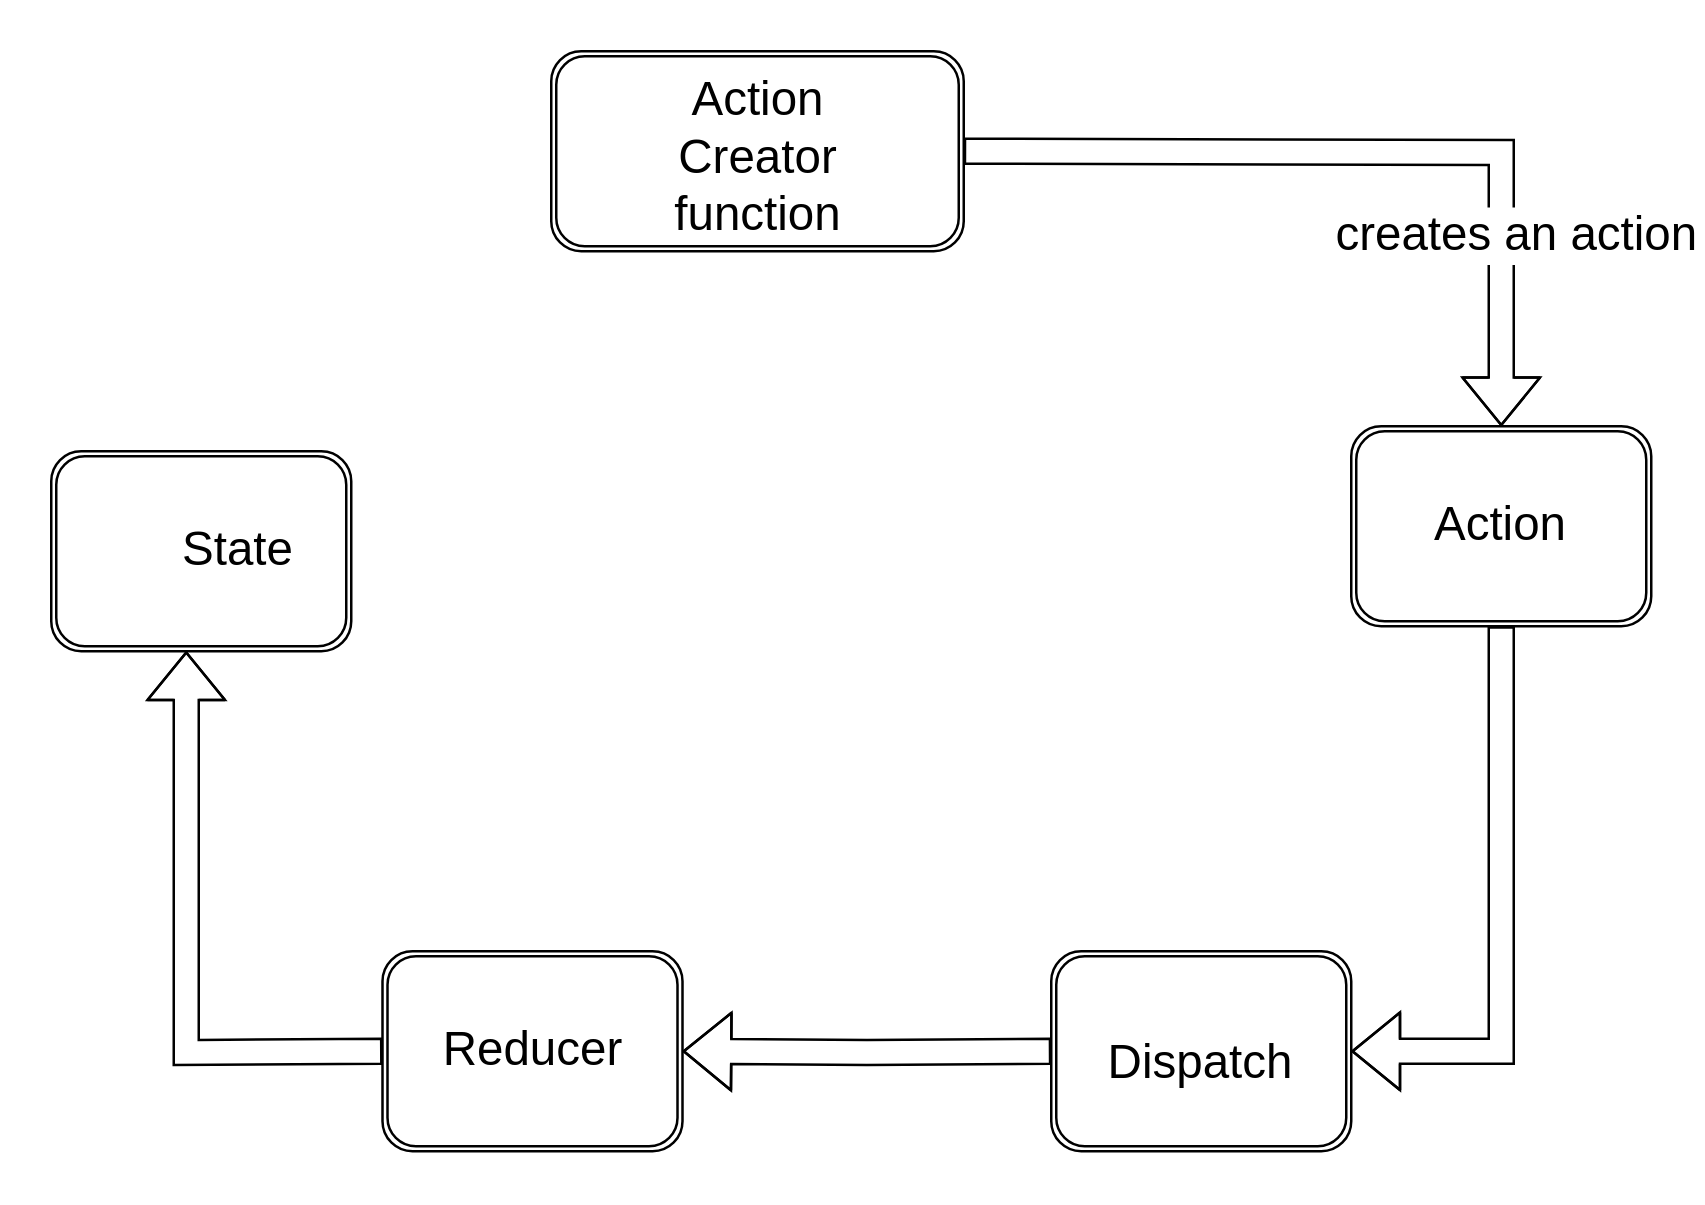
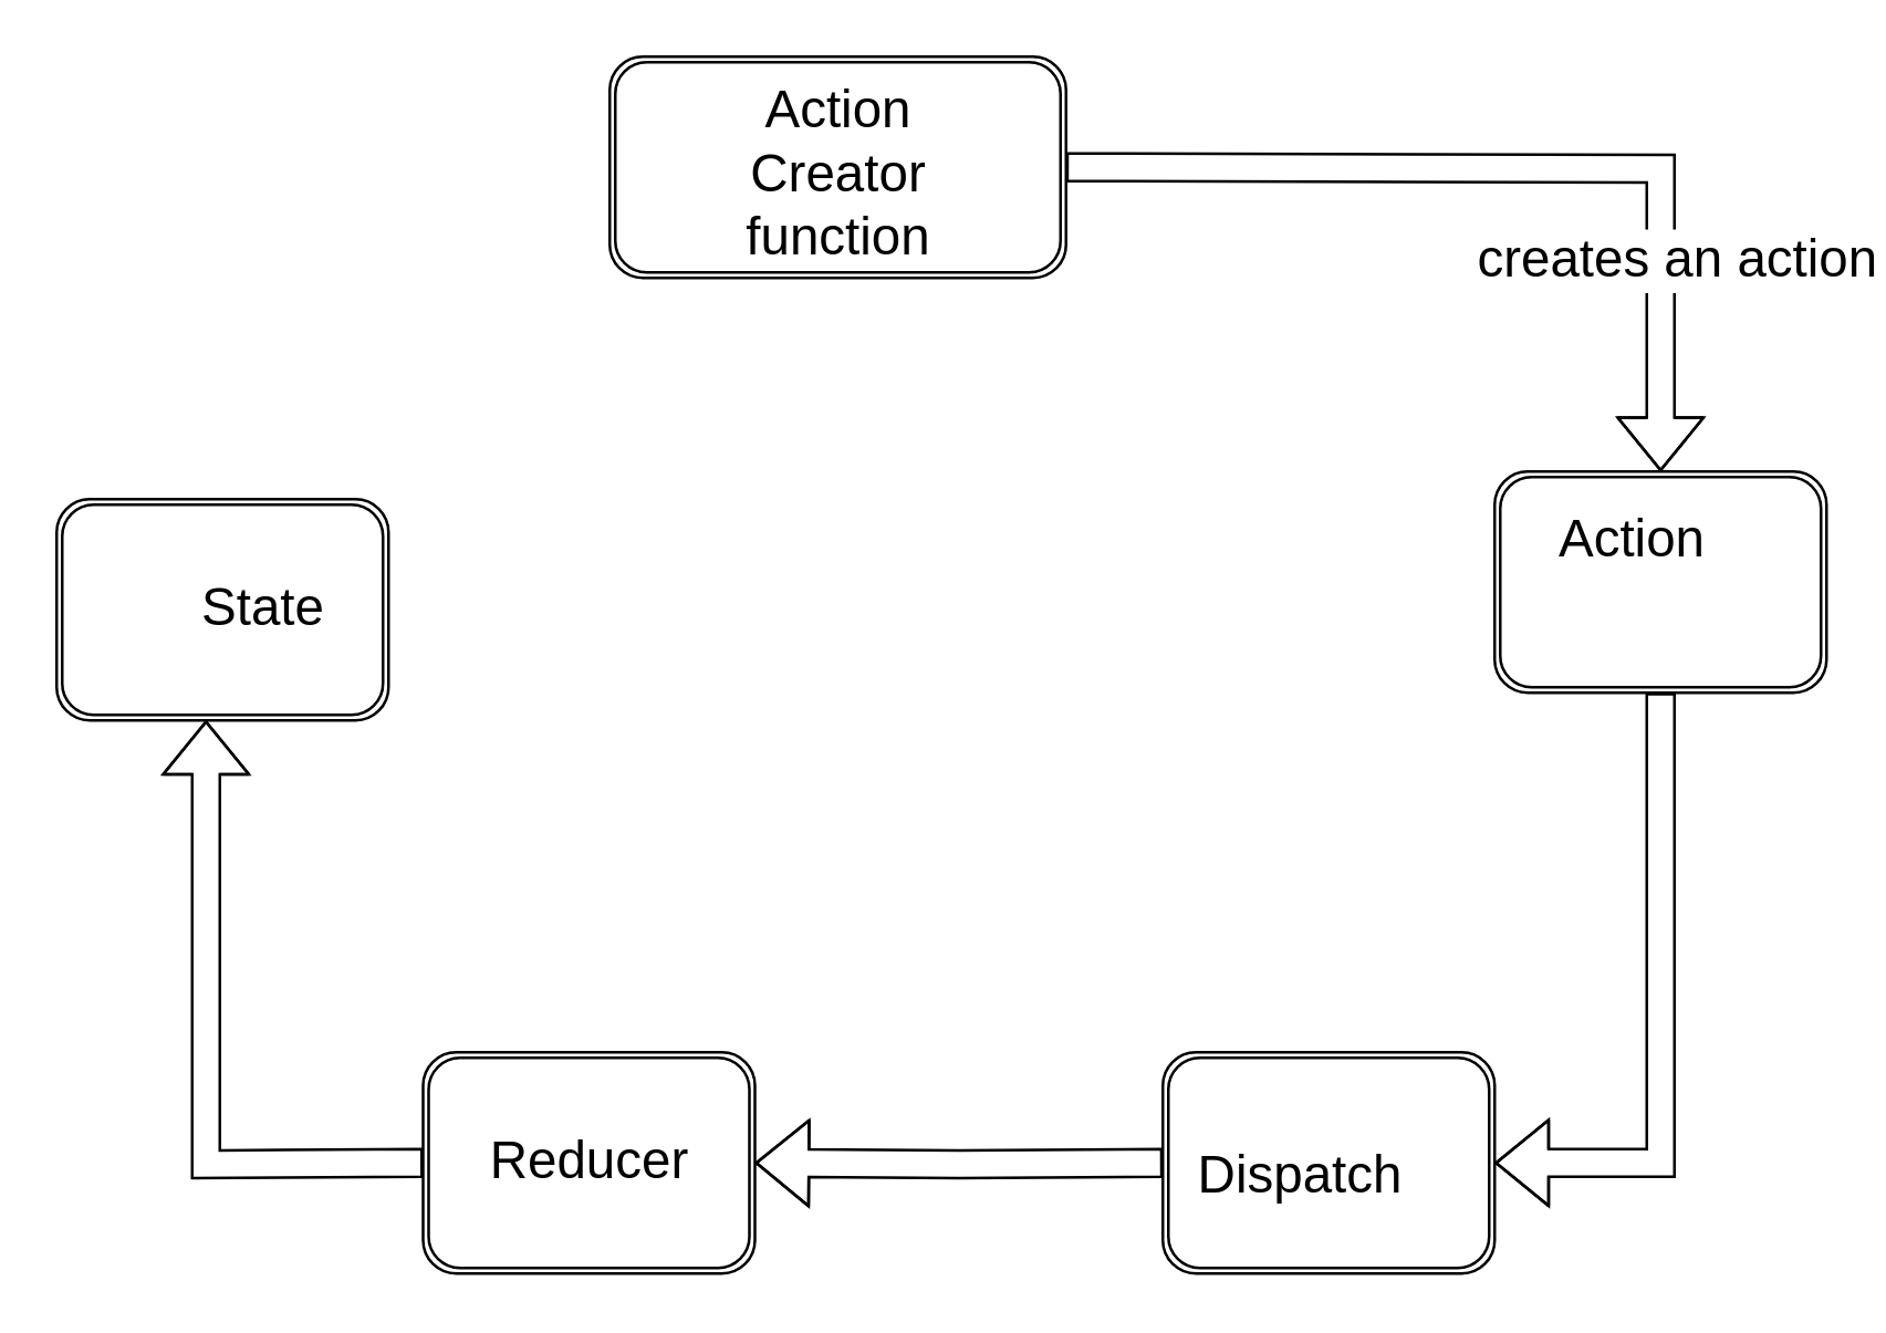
  <mxCell id="0" />
  <mxCell id="1" parent="0" />
  <mxCell id="2" value="" style="shape=ext;double=1;rounded=1;whiteSpace=wrap;html=1;" vertex="1" parent="1"><mxGeometry x="220" y="20" width="165" height="80" as="geometry" /></mxCell>
  <mxCell id="3" value="" style="shape=ext;double=1;rounded=1;whiteSpace=wrap;html=1;" vertex="1" parent="1"><mxGeometry x="540" y="170" width="120" height="80" as="geometry" /></mxCell>
  <mxCell id="4" value="" style="shape=ext;double=1;rounded=1;whiteSpace=wrap;html=1;" vertex="1" parent="1"><mxGeometry x="420" y="380" width="120" height="80" as="geometry" /></mxCell>
  <mxCell id="5" value="" style="shape=ext;double=1;rounded=1;whiteSpace=wrap;html=1;" vertex="1" parent="1"><mxGeometry x="152.5" y="380" width="120" height="80" as="geometry" /></mxCell>
  <mxCell id="6" value="" style="shape=ext;double=1;rounded=1;whiteSpace=wrap;html=1;" vertex="1" parent="1"><mxGeometry x="20" y="180" width="120" height="80" as="geometry" /></mxCell>
  <mxCell id="7" value="&lt;font style=&quot;font-size: 19px&quot;&gt;Action&lt;br&gt;Creator&lt;br&gt;function&lt;/font&gt;" style="text;html=1;strokeColor=none;fillColor=none;align=center;verticalAlign=middle;whiteSpace=wrap;rounded=0;" vertex="1" parent="1"><mxGeometry x="272.5" y="40" width="60" height="45" as="geometry" /></mxCell>
- <mxCell id="8" value="Action" style="text;html=1;strokeColor=none;fillColor=none;align=center;verticalAlign=middle;whiteSpace=wrap;rounded=0;fontSize=19;" vertex="1" parent="1"><mxGeometry x="570" y="195" width="60" height="30" as="geometry" /></mxCell>
- <mxCell id="9" value="Dispatch" style="text;html=1;strokeColor=none;fillColor=none;align=center;verticalAlign=middle;whiteSpace=wrap;rounded=0;fontSize=19;" vertex="1" parent="1"><mxGeometry x="450" y="410" width="60" height="30" as="geometry" /></mxCell>
+ <mxCell id="8" value="Action" style="text;html=1;strokeColor=none;fillColor=none;align=center;verticalAlign=middle;whiteSpace=wrap;rounded=0;fontSize=19;" vertex="1" parent="1"><mxGeometry x="560" y="180" width="60" height="30" as="geometry" /></mxCell>
+ <mxCell id="9" value="Dispatch" style="text;html=1;strokeColor=none;fillColor=none;align=center;verticalAlign=middle;whiteSpace=wrap;rounded=0;fontSize=19;" vertex="1" parent="1"><mxGeometry x="440" y="410" width="60" height="30" as="geometry" /></mxCell>
  <mxCell id="10" value="Reducer" style="text;html=1;strokeColor=none;fillColor=none;align=center;verticalAlign=middle;whiteSpace=wrap;rounded=0;fontSize=19;" vertex="1" parent="1"><mxGeometry x="182.5" y="405" width="60" height="30" as="geometry" /></mxCell>
  <mxCell id="11" value="State" style="text;html=1;strokeColor=none;fillColor=none;align=center;verticalAlign=middle;whiteSpace=wrap;rounded=0;fontSize=19;" vertex="1" parent="1"><mxGeometry x="65" y="205" width="60" height="30" as="geometry" /></mxCell>
  <mxCell id="12" value="" style="shape=flexArrow;endArrow=classic;html=1;rounded=0;fontSize=19;edgeStyle=orthogonalEdgeStyle;entryX=0.5;entryY=0;entryDx=0;entryDy=0;" edge="1" parent="1" target="3"><mxGeometry width="50" height="50" relative="1" as="geometry"><mxPoint x="385" y="60" as="sourcePoint" /><mxPoint x="525" y="120" as="targetPoint" /></mxGeometry></mxCell>
  <mxCell id="13" value="creates an action" style="edgeLabel;html=1;align=center;verticalAlign=middle;resizable=0;points=[];fontSize=19;" vertex="1" connectable="0" parent="12"><mxGeometry x="0.53" y="5" relative="1" as="geometry"><mxPoint as="offset" /></mxGeometry></mxCell>
  <mxCell id="14" value="" style="shape=flexArrow;endArrow=classic;html=1;rounded=0;fontSize=19;edgeStyle=orthogonalEdgeStyle;entryX=1;entryY=0.5;entryDx=0;entryDy=0;" edge="1" parent="1" target="4"><mxGeometry width="50" height="50" relative="1" as="geometry"><mxPoint x="600" y="250" as="sourcePoint" /><mxPoint x="600" y="470" as="targetPoint" /><Array as="points"><mxPoint x="600" y="420" /><mxPoint x="505" y="420" /></Array></mxGeometry></mxCell>
  <mxCell id="15" value="" style="shape=flexArrow;endArrow=classic;html=1;rounded=0;fontSize=19;edgeStyle=orthogonalEdgeStyle;entryX=1;entryY=0.5;entryDx=0;entryDy=0;" edge="1" parent="1" target="5"><mxGeometry width="50" height="50" relative="1" as="geometry"><mxPoint x="420" y="420" as="sourcePoint" /><mxPoint x="470" y="370" as="targetPoint" /></mxGeometry></mxCell>
  <mxCell id="16" value="" style="shape=flexArrow;endArrow=classic;html=1;rounded=0;fontSize=19;edgeStyle=orthogonalEdgeStyle;entryX=0.45;entryY=1;entryDx=0;entryDy=0;entryPerimeter=0;" edge="1" parent="1" target="6"><mxGeometry width="50" height="50" relative="1" as="geometry"><mxPoint x="152.5" y="420" as="sourcePoint" /><mxPoint x="72.5" y="270" as="targetPoint" /></mxGeometry></mxCell>
